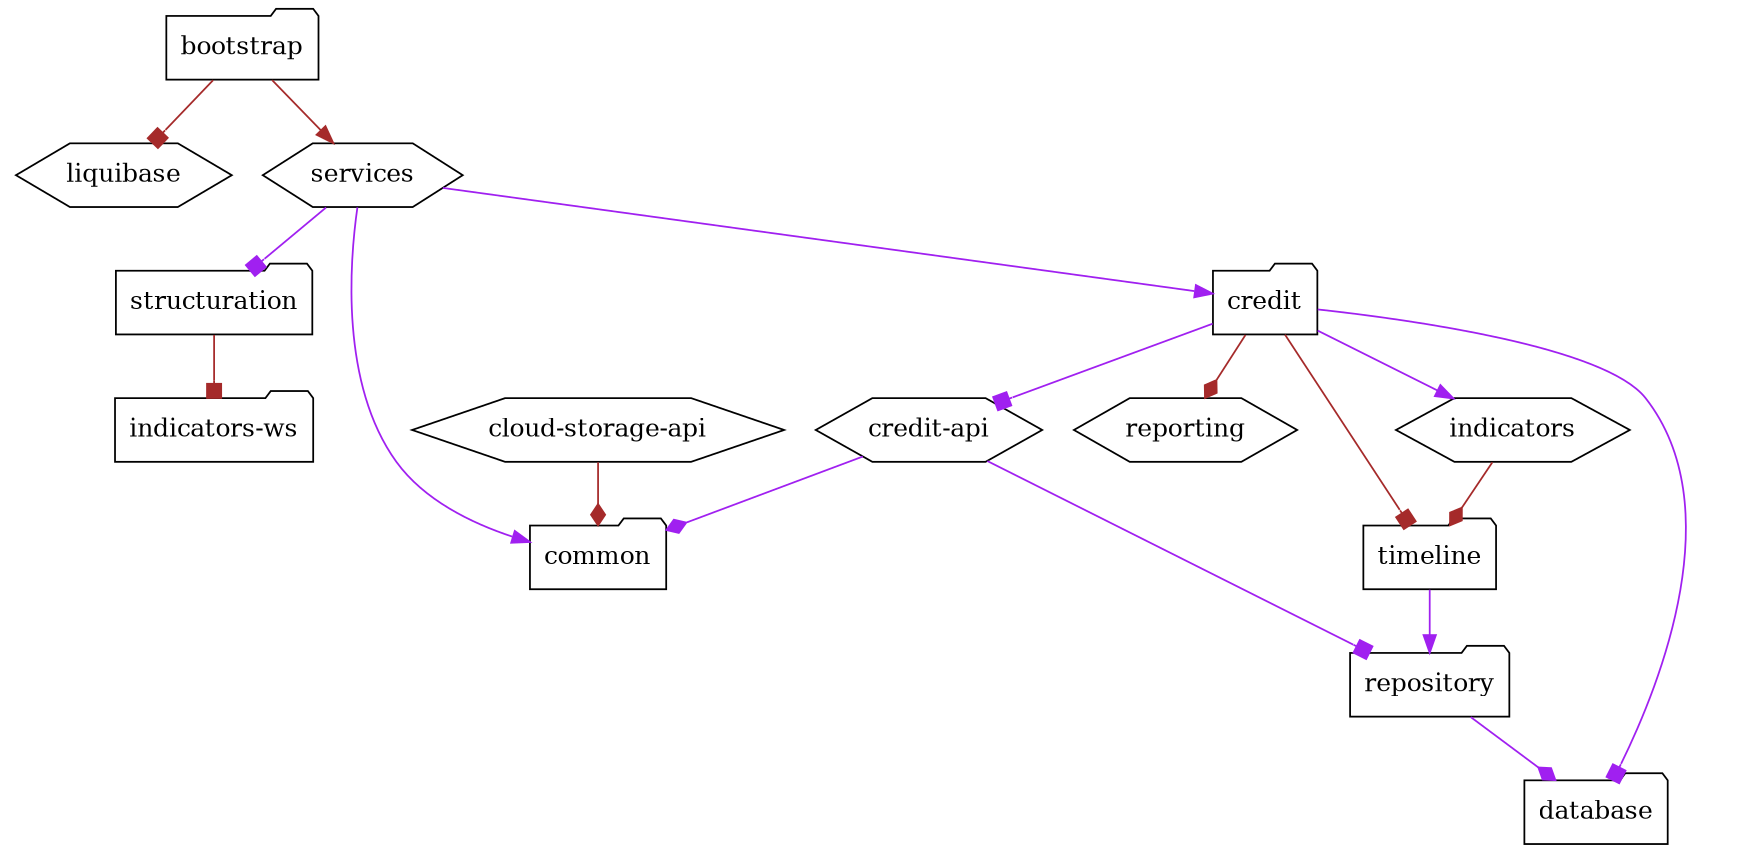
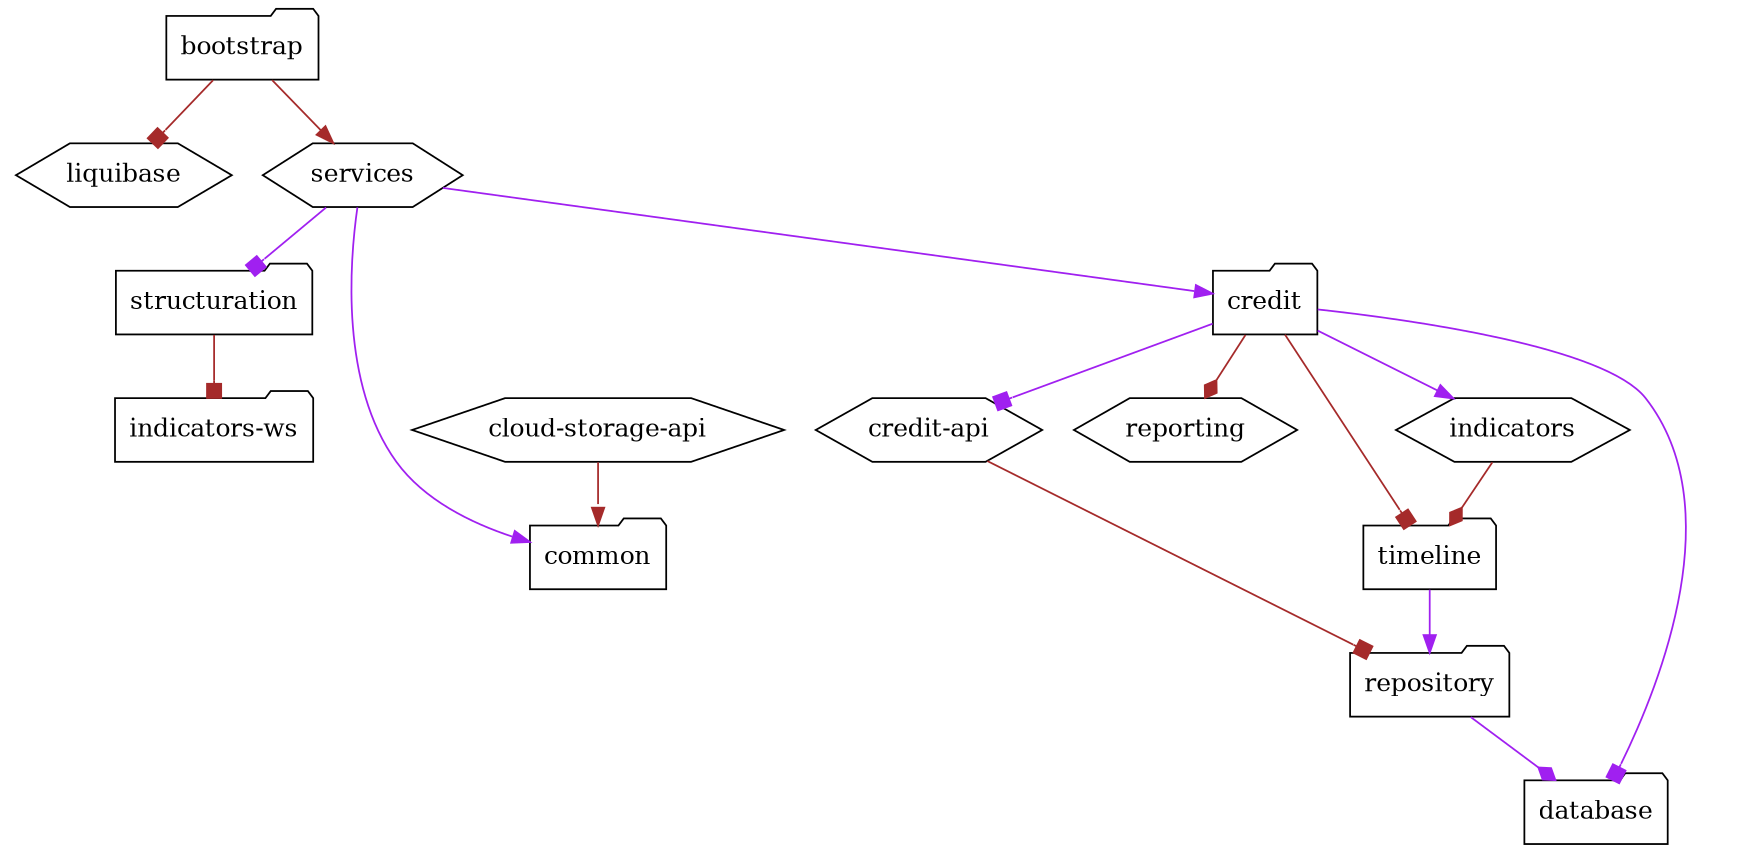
  digraph {
    node [shape=folder]
    edge [arrowhead=box color=purple]
    n1 [label=bootstrap]
    n2 [label=liquibase shape=hexagon]
    n3 [label=services shape=hexagon]
    n4 [label=structuration]
    n5 [label=common]
    n6 [label=credit]
    n7 [label="indicators-ws"]
    n8 [label=database]
    n9 [label=indicators shape=hexagon]
    n10 [label=timeline]
    n11 [label="credit-api" shape=hexagon]
    n12 [label=reporting shape=hexagon]
    n13 [label="cloud-storage-api" shape=hexagon]
    n14 [label=repository]
    n1 -> n2 [color=brown]
    n1 -> n3 [arrowhead=normal color=brown]
    n3 -> n4
    n3 -> n5 [arrowhead=normal]
    n3 -> n6 [arrowhead=normal]
    n4 -> n7 [color=brown]
    n6 -> n8
    n6 -> n9 [arrowhead=normal]
    n6 -> n10 [color=brown]
    n6 -> n11
    n6 -> n12 [arrowhead=diamond color=brown]
    n9 -> n10 [arrowhead=diamond color=brown]
    n10 -> n14 [arrowhead=normal]
-   n11 -> n5 [arrowhead=diamond]
-   n11 -> n14
-   n13 -> n5 [arrowhead=diamond color=brown]
+   n11 -> n14 [color=brown]
+   n13 -> n5 [arrowhead=normal color=brown]
    n14 -> n8 [arrowhead=diamond]
  }
